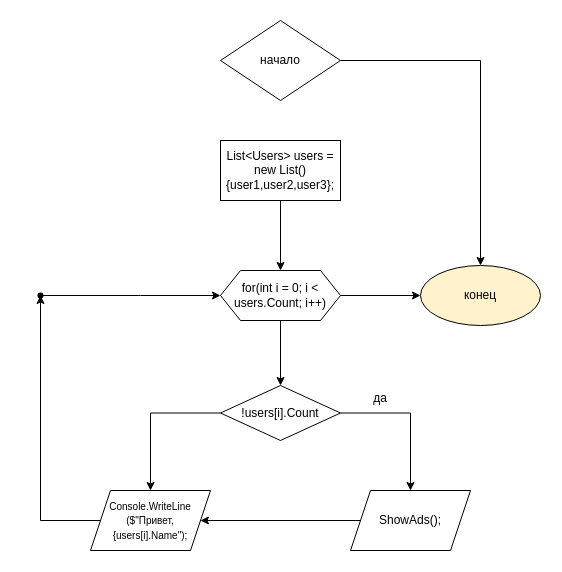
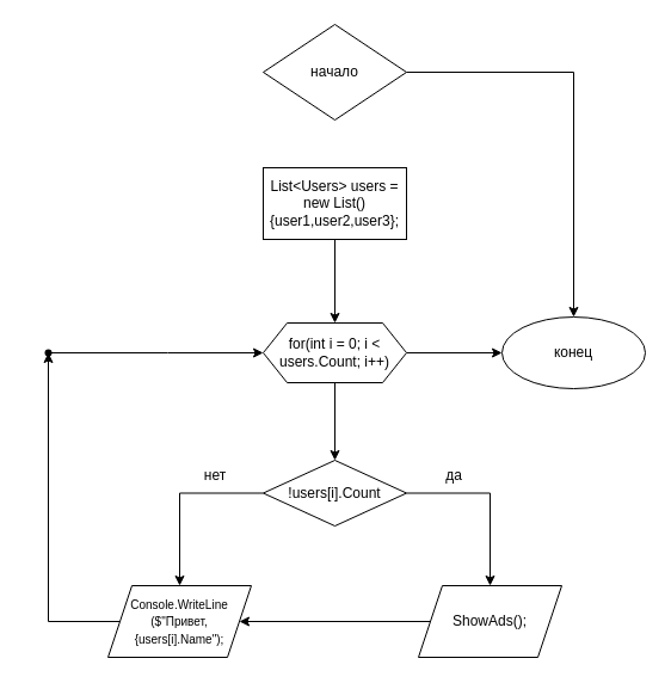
  <mxCell id="0" />
  <mxCell id="1" parent="0" />
  <mxCell id="2" style="edgeStyle=orthogonalEdgeStyle;rounded=0;orthogonalLoop=1;jettySize=auto;html=1;" edge="1" parent="1" source="3" target="20"><mxGeometry relative="1" as="geometry" /></mxCell>
  <mxCell id="3" value="начало" style="rhombus;whiteSpace=wrap;html=1;" vertex="1" parent="1"><mxGeometry x="220" y="20" width="120" height="80" as="geometry" /></mxCell>
  <mxCell id="4" value="" style="edgeStyle=orthogonalEdgeStyle;rounded=0;orthogonalLoop=1;jettySize=auto;html=1;" edge="1" parent="1" source="5" target="8"><mxGeometry relative="1" as="geometry" /></mxCell>
  <mxCell id="5" value="List&amp;lt;Users&amp;gt; users = new List(){user1,user2,user3};" style="rounded=0;whiteSpace=wrap;html=1;" vertex="1" parent="1"><mxGeometry x="220" y="140" width="120" height="60" as="geometry" /></mxCell>
  <mxCell id="6" value="" style="edgeStyle=orthogonalEdgeStyle;rounded=0;orthogonalLoop=1;jettySize=auto;html=1;" edge="1" parent="1" source="8" target="11"><mxGeometry relative="1" as="geometry" /></mxCell>
  <mxCell id="7" value="" style="edgeStyle=orthogonalEdgeStyle;rounded=0;orthogonalLoop=1;jettySize=auto;html=1;fontSize=10;" edge="1" parent="1" source="8" target="20"><mxGeometry relative="1" as="geometry" /></mxCell>
  <mxCell id="8" value="for(int i = 0; i &amp;lt; users.Count; i++)" style="shape=hexagon;perimeter=hexagonPerimeter2;whiteSpace=wrap;html=1;fixedSize=1;rounded=0;" vertex="1" parent="1"><mxGeometry x="220" y="270" width="120" height="50" as="geometry" /></mxCell>
  <mxCell id="9" value="" style="edgeStyle=orthogonalEdgeStyle;rounded=0;orthogonalLoop=1;jettySize=auto;html=1;" edge="1" parent="1" source="11" target="13"><mxGeometry relative="1" as="geometry" /></mxCell>
  <mxCell id="10" value="" style="edgeStyle=orthogonalEdgeStyle;rounded=0;orthogonalLoop=1;jettySize=auto;html=1;" edge="1" parent="1" source="11" target="16"><mxGeometry relative="1" as="geometry" /></mxCell>
  <mxCell id="11" value="!users[i].Count" style="rhombus;whiteSpace=wrap;html=1;rounded=0;" vertex="1" parent="1"><mxGeometry x="220" y="385" width="120" height="55" as="geometry" /></mxCell>
  <mxCell id="12" value="" style="edgeStyle=orthogonalEdgeStyle;rounded=0;orthogonalLoop=1;jettySize=auto;html=1;" edge="1" parent="1" source="13"><mxGeometry relative="1" as="geometry"><mxPoint x="200" y="520" as="targetPoint" /></mxGeometry></mxCell>
  <mxCell id="13" value="ShowAds();" style="shape=parallelogram;perimeter=parallelogramPerimeter;whiteSpace=wrap;html=1;fixedSize=1;rounded=0;" vertex="1" parent="1"><mxGeometry x="350" y="490" width="120" height="60" as="geometry" /></mxCell>
  <mxCell id="14" value="да" style="text;html=1;strokeColor=none;fillColor=none;align=center;verticalAlign=middle;whiteSpace=wrap;rounded=0;" vertex="1" parent="1"><mxGeometry x="350" y="382.5" width="60" height="30" as="geometry" /></mxCell>
  <mxCell id="15" value="" style="edgeStyle=orthogonalEdgeStyle;rounded=0;orthogonalLoop=1;jettySize=auto;html=1;fontSize=10;" edge="1" parent="1" source="16" target="19"><mxGeometry relative="1" as="geometry" /></mxCell>
  <mxCell id="16" value="&lt;font style=&quot;font-size: 10px;&quot;&gt;Console.WriteLine&lt;br&gt;($&quot;Привет, {users[i].Name&quot;);&lt;/font&gt;" style="shape=parallelogram;perimeter=parallelogramPerimeter;whiteSpace=wrap;html=1;fixedSize=1;rounded=0;" vertex="1" parent="1"><mxGeometry x="90" y="490" width="120" height="60" as="geometry" /></mxCell>
+ <mxCell id="17" value="нет" style="text;html=1;strokeColor=none;fillColor=none;align=center;verticalAlign=middle;whiteSpace=wrap;rounded=0;" vertex="1" parent="1"><mxGeometry x="150" y="382.5" width="60" height="30" as="geometry" /></mxCell>
  <mxCell id="18" value="" style="edgeStyle=orthogonalEdgeStyle;rounded=0;orthogonalLoop=1;jettySize=auto;html=1;fontSize=10;" edge="1" parent="1" source="19"><mxGeometry relative="1" as="geometry"><mxPoint x="220" y="295" as="targetPoint" /></mxGeometry></mxCell>
  <mxCell id="19" value="" style="shape=waypoint;sketch=0;size=6;pointerEvents=1;points=[];fillColor=default;resizable=0;rotatable=0;perimeter=centerPerimeter;snapToPoint=1;rounded=0;" vertex="1" parent="1"><mxGeometry x="20" y="275" width="40" height="40" as="geometry" /></mxCell>
- <mxCell id="20" value="конец" style="ellipse;whiteSpace=wrap;html=1;rounded=0;fillColor=#fff2cc;" vertex="1" parent="1"><mxGeometry x="420" y="265" width="120" height="60" as="geometry" /></mxCell>
+ <mxCell id="20" value="конец" style="ellipse;whiteSpace=wrap;html=1;rounded=0;" vertex="1" parent="1"><mxGeometry x="420" y="265" width="120" height="60" as="geometry" /></mxCell>
